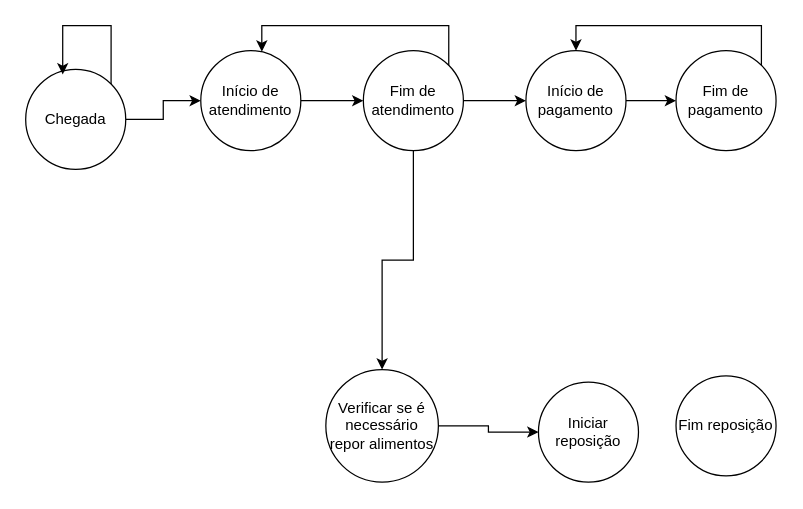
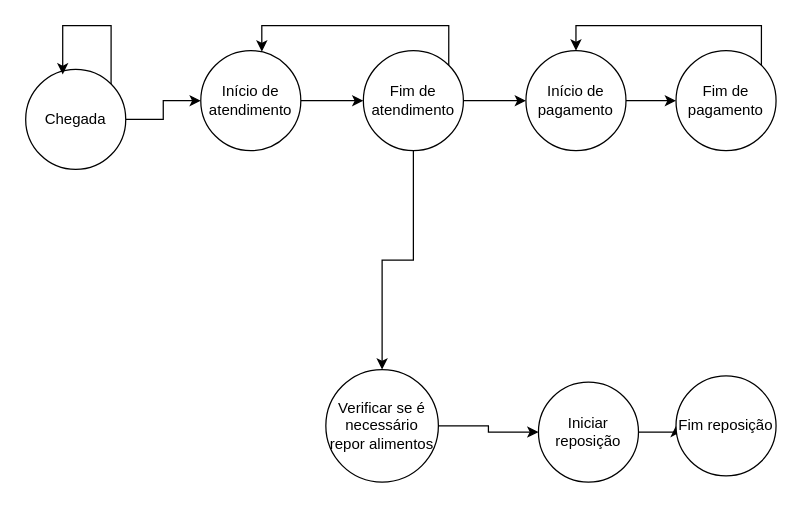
  <mxCell id="0" />
  <mxCell id="1" parent="0" />
  <mxCell id="2" style="edgeStyle=orthogonalEdgeStyle;rounded=0;orthogonalLoop=1;jettySize=auto;html=1;entryX=0;entryY=0.5;entryDx=0;entryDy=0;" edge="1" parent="1" source="3" target="5"><mxGeometry relative="1" as="geometry" /></mxCell>
  <mxCell id="3" value="Chegada" style="ellipse;whiteSpace=wrap;html=1;aspect=fixed;" vertex="1" parent="1"><mxGeometry x="20" y="55" width="80" height="80" as="geometry" /></mxCell>
  <mxCell id="4" style="edgeStyle=orthogonalEdgeStyle;rounded=0;orthogonalLoop=1;jettySize=auto;html=1;exitX=1;exitY=0.5;exitDx=0;exitDy=0;entryX=0;entryY=0.5;entryDx=0;entryDy=0;" edge="1" parent="1" source="5" target="12"><mxGeometry relative="1" as="geometry" /></mxCell>
  <mxCell id="5" value="Início de atendimento" style="ellipse;whiteSpace=wrap;html=1;aspect=fixed;" vertex="1" parent="1"><mxGeometry x="160" y="40" width="80" height="80" as="geometry" /></mxCell>
  <mxCell id="6" style="edgeStyle=orthogonalEdgeStyle;rounded=0;orthogonalLoop=1;jettySize=auto;html=1;exitX=1;exitY=0;exitDx=0;exitDy=0;entryX=0.5;entryY=0;entryDx=0;entryDy=0;" edge="1" parent="1" source="7" target="9"><mxGeometry relative="1" as="geometry"><Array as="points"><mxPoint x="608" y="20" /><mxPoint x="460" y="20" /></Array></mxGeometry></mxCell>
  <mxCell id="7" value="Fim de pagamento" style="ellipse;whiteSpace=wrap;html=1;aspect=fixed;" vertex="1" parent="1"><mxGeometry x="540" y="40" width="80" height="80" as="geometry" /></mxCell>
  <mxCell id="8" style="edgeStyle=orthogonalEdgeStyle;rounded=0;orthogonalLoop=1;jettySize=auto;html=1;exitX=1;exitY=0.5;exitDx=0;exitDy=0;entryX=0;entryY=0.5;entryDx=0;entryDy=0;" edge="1" parent="1" source="9" target="7"><mxGeometry relative="1" as="geometry" /></mxCell>
  <mxCell id="9" value="Início de pagamento" style="ellipse;whiteSpace=wrap;html=1;aspect=fixed;" vertex="1" parent="1"><mxGeometry x="420" y="40" width="80" height="80" as="geometry" /></mxCell>
  <mxCell id="10" style="edgeStyle=orthogonalEdgeStyle;rounded=0;orthogonalLoop=1;jettySize=auto;html=1;exitX=1;exitY=0.5;exitDx=0;exitDy=0;entryX=0;entryY=0.5;entryDx=0;entryDy=0;" edge="1" parent="1" source="12" target="9"><mxGeometry relative="1" as="geometry" /></mxCell>
  <mxCell id="11" style="edgeStyle=orthogonalEdgeStyle;rounded=0;orthogonalLoop=1;jettySize=auto;html=1;exitX=0.5;exitY=1;exitDx=0;exitDy=0;entryX=0.5;entryY=0;entryDx=0;entryDy=0;" edge="1" parent="1" source="12" target="16"><mxGeometry relative="1" as="geometry" /></mxCell>
  <mxCell id="12" value="Fim de atendimento" style="ellipse;whiteSpace=wrap;html=1;aspect=fixed;" vertex="1" parent="1"><mxGeometry x="290" y="40" width="80" height="80" as="geometry" /></mxCell>
  <mxCell id="13" style="edgeStyle=orthogonalEdgeStyle;rounded=0;orthogonalLoop=1;jettySize=auto;html=1;exitX=1;exitY=0;exitDx=0;exitDy=0;entryX=0.37;entryY=0.05;entryDx=0;entryDy=0;entryPerimeter=0;" edge="1" parent="1" source="3" target="3"><mxGeometry relative="1" as="geometry"><Array as="points"><mxPoint x="88" y="20" /><mxPoint x="50" y="20" /></Array></mxGeometry></mxCell>
  <mxCell id="14" style="edgeStyle=orthogonalEdgeStyle;rounded=0;orthogonalLoop=1;jettySize=auto;html=1;exitX=1;exitY=0;exitDx=0;exitDy=0;entryX=0.61;entryY=0.01;entryDx=0;entryDy=0;entryPerimeter=0;" edge="1" parent="1" source="12" target="5"><mxGeometry relative="1" as="geometry"><Array as="points"><mxPoint x="358" y="20" /><mxPoint x="209" y="20" /></Array></mxGeometry></mxCell>
  <mxCell id="15" style="edgeStyle=orthogonalEdgeStyle;rounded=0;orthogonalLoop=1;jettySize=auto;html=1;entryX=0;entryY=0.5;entryDx=0;entryDy=0;" edge="1" parent="1" source="16" target="18"><mxGeometry relative="1" as="geometry" /></mxCell>
  <mxCell id="16" value="Verificar se é necessário repor alimentos" style="ellipse;whiteSpace=wrap;html=1;aspect=fixed;" vertex="1" parent="1"><mxGeometry x="260" y="295" width="90" height="90" as="geometry" /></mxCell>
+ <mxCell id="17" style="edgeStyle=orthogonalEdgeStyle;rounded=0;orthogonalLoop=1;jettySize=auto;html=1;exitX=1;exitY=0.5;exitDx=0;exitDy=0;entryX=0;entryY=0.5;entryDx=0;entryDy=0;" edge="1" parent="1" source="18" target="19"><mxGeometry relative="1" as="geometry" /></mxCell>
  <mxCell id="18" value="Iniciar reposição" style="ellipse;whiteSpace=wrap;html=1;aspect=fixed;" vertex="1" parent="1"><mxGeometry x="430" y="305" width="80" height="80" as="geometry" /></mxCell>
  <mxCell id="19" value="Fim reposição" style="ellipse;whiteSpace=wrap;html=1;aspect=fixed;" vertex="1" parent="1"><mxGeometry x="540" y="300" width="80" height="80" as="geometry" /></mxCell>
